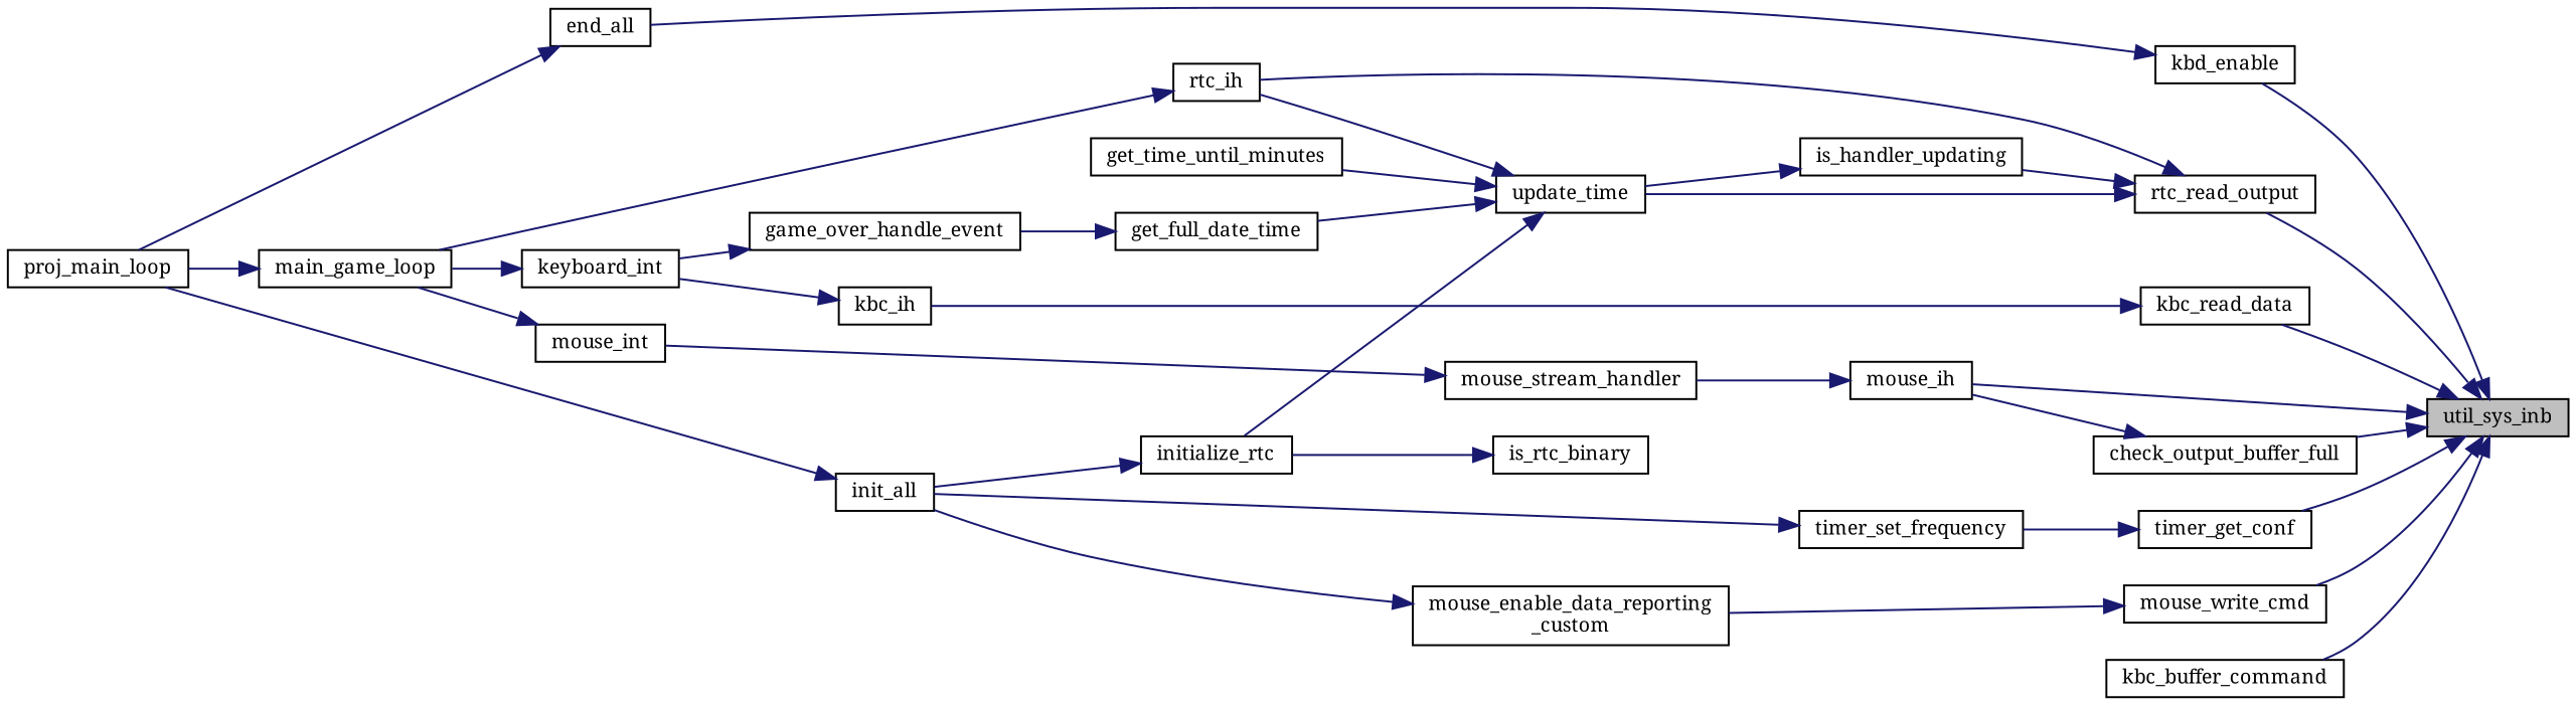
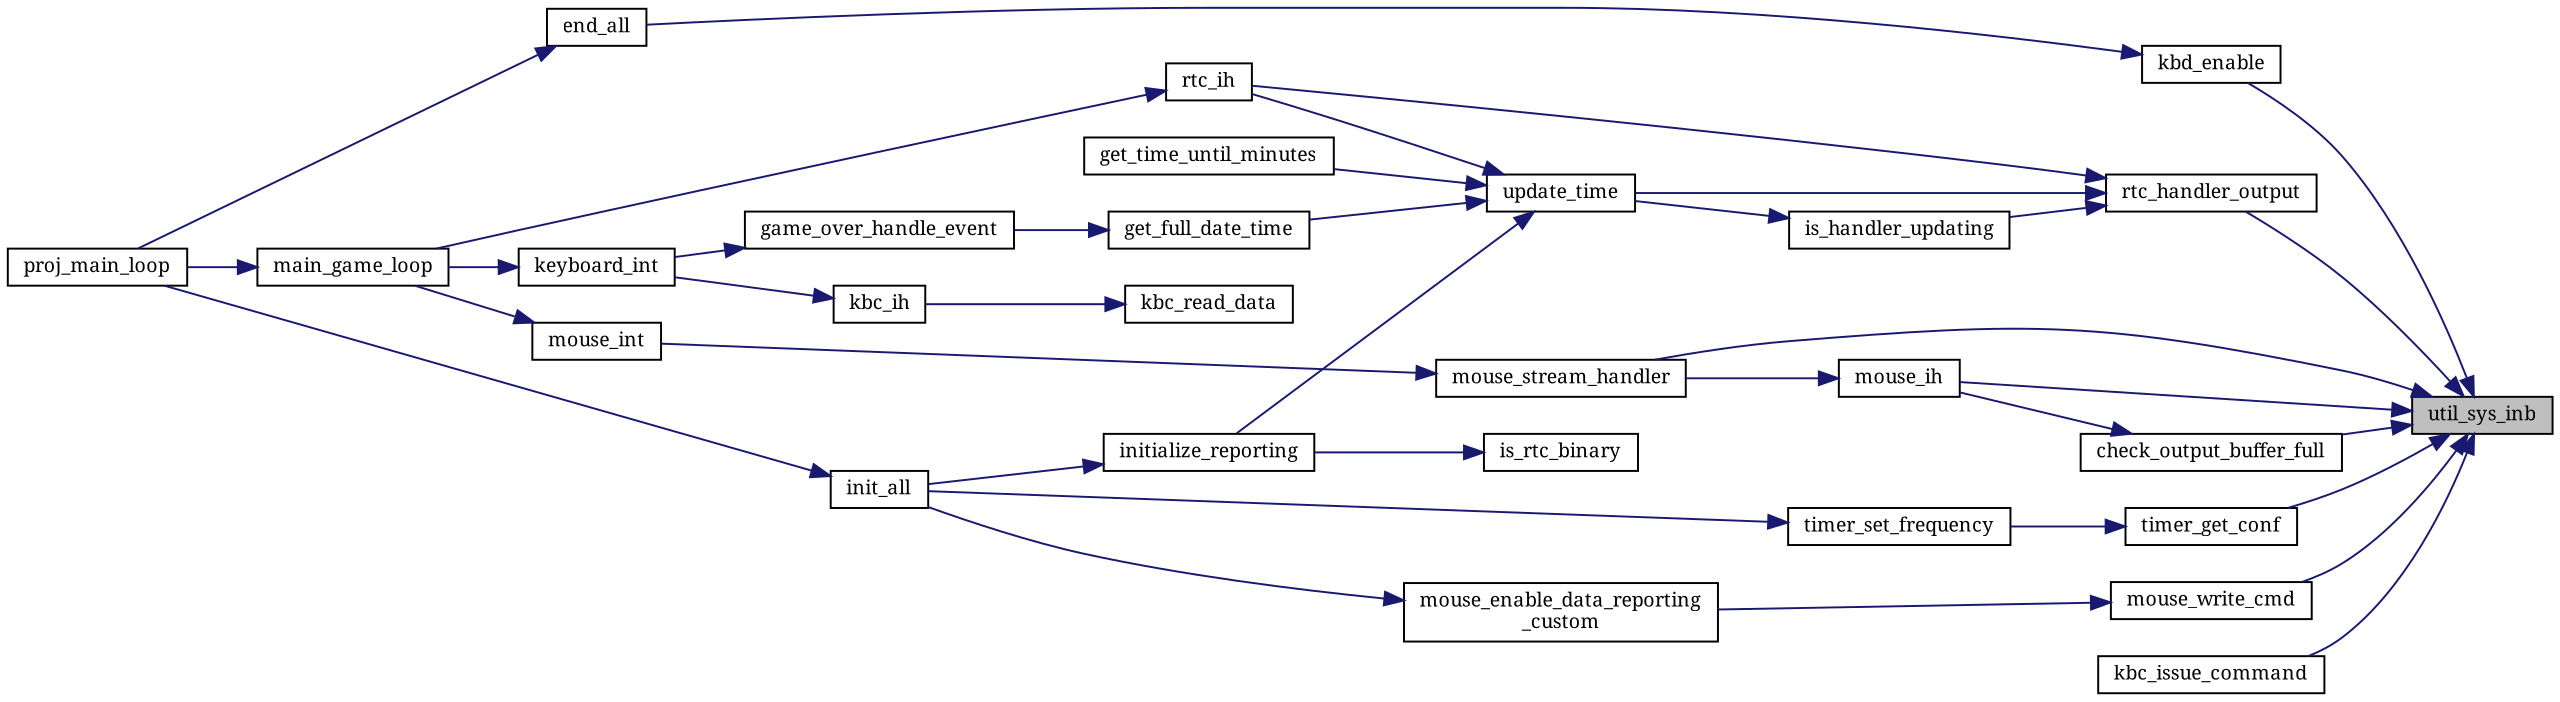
  digraph {
    fontname="Noto Serif"
    rankdir=RL
    node [color=black fillcolor=white fontname="Noto Serif" fontsize=10 shape=record style=filled]
    edge [color=midnightblue dir=back fontname="Noto Serif" fontsize=10 labelfontname=Helvetica labelfontsize=10 style=solid]
    n1 [fillcolor=grey75 fontcolor=black height=0.2 label=util_sys_inb width=0.4]
    n2 [height=0.2 label=check_output_buffer_full width=0.4]
    n3 [height=0.2 label=mouse_ih width=0.4]
-   n4 [height=0.2 label=kbc_buffer_command width=0.4]
+   n4 [height=0.2 label=kbc_issue_command width=0.4]
    n5 [height=0.2 label=kbc_read_data width=0.4]
    n6 [height=0.2 label=kbd_enable width=0.4]
    n7 [height=0.2 label=mouse_write_cmd width=0.4]
-   n8 [height=0.2 label=rtc_read_output width=0.4]
+   n8 [height=0.2 label=rtc_handler_output width=0.4]
    n9 [height=0.2 label=timer_get_conf width=0.4]
    n10 [height=0.2 label=mouse_stream_handler width=0.4]
    n11 [height=0.2 label=kbc_ih width=0.4]
    n12 [height=0.2 label=end_all width=0.4]
    n13 [height=0.2 label="mouse_enable_data_reporting\l_custom" width=0.4]
    n14 [height=0.2 label=is_handler_updating width=0.4]
    n15 [height=0.2 label=update_time width=0.4]
    n16 [height=0.2 label=rtc_ih width=0.4]
    n17 [height=0.2 label=timer_set_frequency width=0.4]
    n18 [height=0.2 label=mouse_int width=0.4]
    n19 [height=0.2 label=main_game_loop width=0.4]
    n20 [height=0.2 label=proj_main_loop width=0.4]
    n21 [height=0.2 label=keyboard_int width=0.4]
    n22 [height=0.2 label=init_all width=0.4]
    n23 [height=0.2 label=is_rtc_binary width=0.4]
-   n24 [height=0.2 label=initialize_rtc width=0.4]
+   n24 [height=0.2 label=initialize_reporting width=0.4]
    n25 [height=0.2 label=get_full_date_time width=0.4]
    n26 [height=0.2 label=get_time_until_minutes width=0.4]
    n27 [height=0.2 label=game_over_handle_event width=0.4]
    n1 -> n2
    n1 -> n3
    n1 -> n4
-   n1 -> n5
+   n1 -> n10
    n1 -> n6
    n1 -> n7
    n1 -> n8
    n1 -> n9
    n2 -> n3
    n3 -> n10
    n5 -> n11
    n6 -> n12
    n7 -> n13
    n8 -> n14
    n8 -> n15
    n8 -> n16
    n9 -> n17
    n10 -> n18
    n11 -> n21
    n12 -> n20
    n13 -> n22
    n14 -> n15
    n15 -> n16
    n15 -> n24
    n15 -> n25
    n15 -> n26
    n16 -> n19
    n17 -> n22
    n18 -> n19
    n19 -> n20
    n21 -> n19
    n22 -> n20
    n23 -> n24
    n24 -> n22
    n25 -> n27
    n27 -> n21
  }
